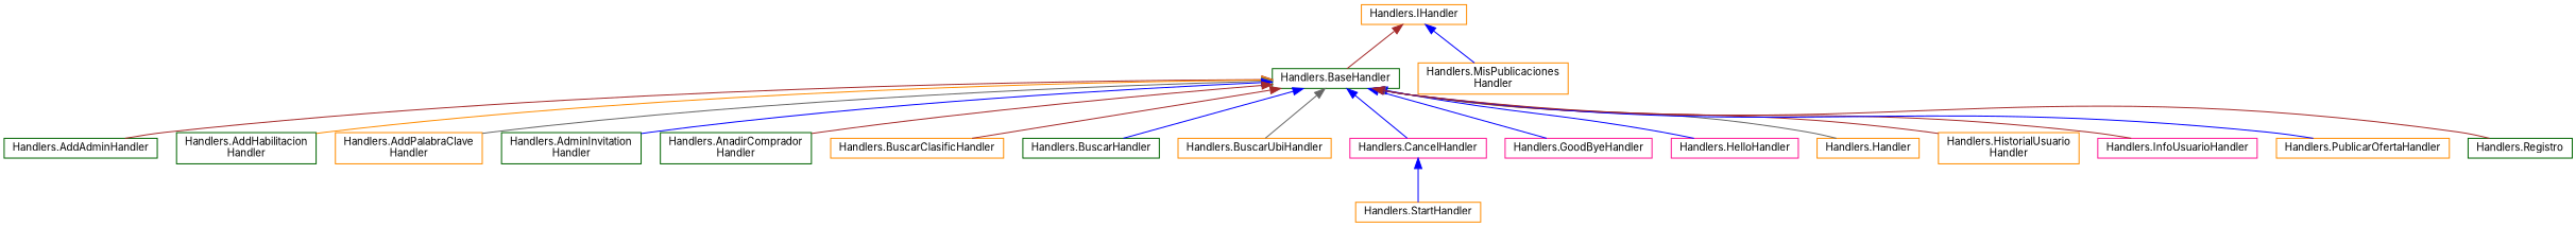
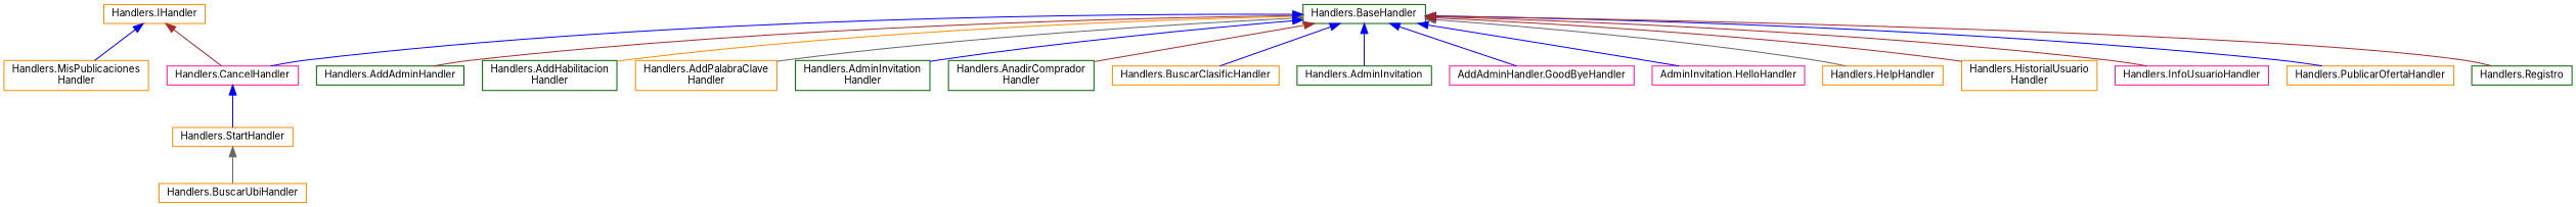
  digraph {
    fontname=Inter
    rankdir=TB
    node [color=darkorange fillcolor=white fontname=Inter fontsize=10 shape=record style=filled]
    edge [color=blue dir=back fontname=Inter fontsize=10 labelfontname=Helvetica labelfontsize=10 style=solid]
    n1 [height=0.2 label="Handlers.IHandler" width=0.4]
    n2 [color=darkgreen height=0.2 label="Handlers.BaseHandler" width=0.4]
    n3 [height=0.2 label="Handlers.MisPublicaciones\lHandler" width=0.4]
    n4 [color=darkgreen height=0.2 label="Handlers.AddAdminHandler" width=0.4]
    n5 [color=darkgreen height=0.2 label="Handlers.AddHabilitacion\lHandler" width=0.4]
    n6 [height=0.2 label="Handlers.AddPalabraClave\lHandler" width=0.4]
    n7 [color=darkgreen height=0.2 label="Handlers.AdminInvitation\lHandler" width=0.4]
    n8 [color=darkgreen height=0.2 label="Handlers.AnadirComprador\lHandler" width=0.4]
    n9 [height=0.2 label="Handlers.BuscarClasificHandler" width=0.4]
-   n10 [color=darkgreen height=0.2 label="Handlers.BuscarHandler" width=0.4]
+   n10 [color=darkgreen height=0.2 label="Handlers.AdminInvitation" width=0.4]
    n11 [height=0.2 label="Handlers.BuscarUbiHandler" width=0.4]
    n12 [color=deeppink height=0.2 label="Handlers.CancelHandler" width=0.4]
-   n13 [color=deeppink height=0.2 label="Handlers.GoodByeHandler" width=0.4]
-   n14 [color=deeppink height=0.2 label="Handlers.HelloHandler" width=0.4]
-   n15 [height=0.2 label="Handlers.Handler" width=0.4]
+   n13 [color=deeppink height=0.2 label="AddAdminHandler.GoodByeHandler" width=0.4]
+   n14 [color=deeppink height=0.2 label="AdminInvitation.HelloHandler" width=0.4]
+   n15 [height=0.2 label="Handlers.HelpHandler" width=0.4]
    n16 [height=0.2 label="Handlers.HistorialUsuario\lHandler" width=0.4]
    n17 [color=deeppink height=0.2 label="Handlers.InfoUsuarioHandler" width=0.4]
    n18 [height=0.2 label="Handlers.PublicarOfertaHandler" width=0.4]
    n19 [color=darkgreen height=0.2 label="Handlers.Registro" width=0.4]
    n20 [height=0.2 label="Handlers.StartHandler" width=0.4]
-   n1 -> n2 [color=brown]
+   n1 -> n12 [color=brown]
    n1 -> n3
    n2 -> n4 [color=brown]
    n2 -> n5 [color=darkorange]
    n2 -> n6 [color=gray40]
    n2 -> n7
    n2 -> n8 [color=brown]
-   n2 -> n9 [color=brown]
+   n2 -> n9
    n2 -> n10
-   n2 -> n11 [color=gray40]
+   n20 -> n11 [color=gray40]
    n2 -> n12
    n2 -> n13
    n2 -> n14
    n2 -> n15 [color=gray40]
    n2 -> n16 [color=brown]
    n2 -> n17 [color=brown]
    n2 -> n18
    n2 -> n19 [color=brown]
    n12 -> n20
  }
